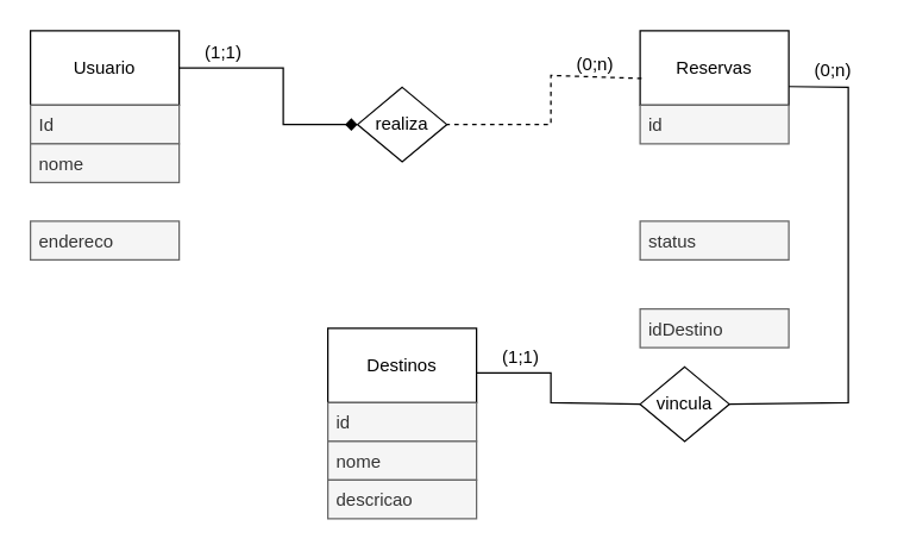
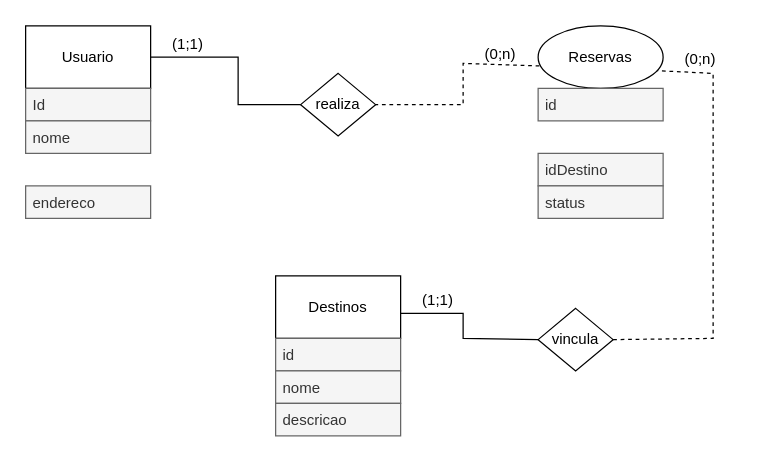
  <mxCell id="0" />
  <mxCell id="1" parent="0" />
  <mxCell id="2" value="Usuario" style="html=1;dashed=0;whiteSpace=wrap;" vertex="1" parent="1"><mxGeometry x="20" y="20" width="100" height="50" as="geometry" /></mxCell>
  <mxCell id="3" value="&lt;div&gt;Destinos&lt;/div&gt;" style="html=1;dashed=0;whiteSpace=wrap;" vertex="1" parent="1"><mxGeometry x="220" y="220" width="100" height="50" as="geometry" /></mxCell>
- <mxCell id="4" value="&lt;div&gt;Reservas&lt;/div&gt;" style="html=1;dashed=0;whiteSpace=wrap;" vertex="1" parent="1"><mxGeometry x="430" y="20" width="100" height="50" as="geometry" /></mxCell>
+ <mxCell id="4" value="&lt;div&gt;Reservas&lt;/div&gt;" style="ellipse;html=1;dashed=0;whiteSpace=wrap;" vertex="1" parent="1"><mxGeometry x="430" y="20" width="100" height="50" as="geometry" /></mxCell>
  <mxCell id="5" value="&lt;div&gt;Id&lt;/div&gt;&lt;div&gt;&lt;br&gt;&lt;/div&gt;" style="text;strokeColor=#666666;fillColor=#f5f5f5;align=left;verticalAlign=top;spacingLeft=4;spacingRight=4;overflow=hidden;rotatable=0;points=[[0,0.5],[1,0.5]];portConstraint=eastwest;whiteSpace=wrap;html=1;fillStyle=auto;fontColor=#333333;" vertex="1" parent="1"><mxGeometry x="20" y="70" width="100" height="26" as="geometry" /></mxCell>
  <mxCell id="6" value="nome" style="text;strokeColor=#666666;fillColor=#f5f5f5;align=left;verticalAlign=top;spacingLeft=4;spacingRight=4;overflow=hidden;rotatable=0;points=[[0,0.5],[1,0.5]];portConstraint=eastwest;whiteSpace=wrap;html=1;fontColor=#333333;" vertex="1" parent="1"><mxGeometry x="20" y="96" width="100" height="26" as="geometry" /></mxCell>
  <mxCell id="7" value="endereco" style="text;strokeColor=#666666;fillColor=#f5f5f5;align=left;verticalAlign=top;spacingLeft=4;spacingRight=4;overflow=hidden;rotatable=0;points=[[0,0.5],[1,0.5]];portConstraint=eastwest;whiteSpace=wrap;html=1;fontColor=#333333;" vertex="1" parent="1"><mxGeometry x="20" y="148" width="100" height="26" as="geometry" /></mxCell>
  <mxCell id="8" value="id" style="text;strokeColor=#666666;fillColor=#f5f5f5;align=left;verticalAlign=top;spacingLeft=4;spacingRight=4;overflow=hidden;rotatable=0;points=[[0,0.5],[1,0.5]];portConstraint=eastwest;whiteSpace=wrap;html=1;fontColor=#333333;" vertex="1" parent="1"><mxGeometry x="220" y="270" width="100" height="26" as="geometry" /></mxCell>
  <mxCell id="9" value="nome" style="text;strokeColor=#666666;fillColor=#f5f5f5;align=left;verticalAlign=top;spacingLeft=4;spacingRight=4;overflow=hidden;rotatable=0;points=[[0,0.5],[1,0.5]];portConstraint=eastwest;whiteSpace=wrap;html=1;fontColor=#333333;" vertex="1" parent="1"><mxGeometry x="220" y="296" width="100" height="26" as="geometry" /></mxCell>
  <mxCell id="10" value="descricao" style="text;strokeColor=#666666;fillColor=#f5f5f5;align=left;verticalAlign=top;spacingLeft=4;spacingRight=4;overflow=hidden;rotatable=0;points=[[0,0.5],[1,0.5]];portConstraint=eastwest;whiteSpace=wrap;html=1;fontColor=#333333;" vertex="1" parent="1"><mxGeometry x="220" y="322" width="100" height="26" as="geometry" /></mxCell>
  <mxCell id="11" value="id" style="text;strokeColor=#666666;fillColor=#f5f5f5;align=left;verticalAlign=top;spacingLeft=4;spacingRight=4;overflow=hidden;rotatable=0;points=[[0,0.5],[1,0.5]];portConstraint=eastwest;whiteSpace=wrap;html=1;fontColor=#333333;" vertex="1" parent="1"><mxGeometry x="430" y="70" width="100" height="26" as="geometry" /></mxCell>
- <mxCell id="12" value="&lt;div&gt;idDestino&lt;/div&gt;" style="text;strokeColor=#666666;fillColor=#f5f5f5;align=left;verticalAlign=top;spacingLeft=4;spacingRight=4;overflow=hidden;rotatable=0;points=[[0,0.5],[1,0.5]];portConstraint=eastwest;whiteSpace=wrap;html=1;fontColor=#333333;" vertex="1" parent="1"><mxGeometry x="430" y="207" width="100" height="26" as="geometry" /></mxCell>
+ <mxCell id="12" value="&lt;div&gt;idDestino&lt;/div&gt;" style="text;strokeColor=#666666;fillColor=#f5f5f5;align=left;verticalAlign=top;spacingLeft=4;spacingRight=4;overflow=hidden;rotatable=0;points=[[0,0.5],[1,0.5]];portConstraint=eastwest;whiteSpace=wrap;html=1;fontColor=#333333;" vertex="1" parent="1"><mxGeometry x="430" y="122" width="100" height="26" as="geometry" /></mxCell>
  <mxCell id="13" value="status" style="text;strokeColor=#666666;fillColor=#f5f5f5;align=left;verticalAlign=top;spacingLeft=4;spacingRight=4;overflow=hidden;rotatable=0;points=[[0,0.5],[1,0.5]];portConstraint=eastwest;whiteSpace=wrap;html=1;fontColor=#333333;" vertex="1" parent="1"><mxGeometry x="430" y="148" width="100" height="26" as="geometry" /></mxCell>
  <mxCell id="14" value="&lt;div&gt;realiza&lt;/div&gt;" style="shape=rhombus;html=1;dashed=0;whiteSpace=wrap;perimeter=rhombusPerimeter;" vertex="1" parent="1"><mxGeometry x="240" y="58" width="60" height="50" as="geometry" /></mxCell>
  <mxCell id="15" value="" style="endArrow=none;html=1;rounded=0;entryX=1;entryY=0.5;entryDx=0;entryDy=0;exitX=0.01;exitY=0.64;exitDx=0;exitDy=0;exitPerimeter=0;dashed=1;" edge="1" parent="1" source="4" target="14"><mxGeometry width="50" height="50" relative="1" as="geometry"><mxPoint x="280" y="230" as="sourcePoint" /><mxPoint x="330" y="180" as="targetPoint" /><Array as="points"><mxPoint x="370" y="50" /><mxPoint x="370" y="83" /></Array></mxGeometry></mxCell>
- <mxCell id="16" value="" style="endArrow=diamond;html=1;rounded=0;exitX=1;exitY=0.5;exitDx=0;exitDy=0;entryX=0;entryY=0.5;entryDx=0;entryDy=0;" edge="1" parent="1" source="2" target="14"><mxGeometry width="50" height="50" relative="1" as="geometry"><mxPoint x="280" y="230" as="sourcePoint" /><mxPoint x="330" y="180" as="targetPoint" /><Array as="points"><mxPoint x="190" y="45" /><mxPoint x="190" y="83" /></Array></mxGeometry></mxCell>
+ <mxCell id="16" value="" style="endArrow=none;html=1;rounded=0;exitX=1;exitY=0.5;exitDx=0;exitDy=0;entryX=0;entryY=0.5;entryDx=0;entryDy=0;" edge="1" parent="1" source="2" target="14"><mxGeometry width="50" height="50" relative="1" as="geometry"><mxPoint x="280" y="230" as="sourcePoint" /><mxPoint x="330" y="180" as="targetPoint" /><Array as="points"><mxPoint x="190" y="45" /><mxPoint x="190" y="83" /></Array></mxGeometry></mxCell>
  <mxCell id="17" value="&lt;div&gt;vincula&lt;/div&gt;" style="shape=rhombus;html=1;dashed=0;whiteSpace=wrap;perimeter=rhombusPerimeter;" vertex="1" parent="1"><mxGeometry x="430" y="246" width="60" height="50" as="geometry" /></mxCell>
- <mxCell id="18" value="" style="endArrow=none;html=1;rounded=0;exitX=1;exitY=0.5;exitDx=0;exitDy=0;entryX=1;entryY=0.75;entryDx=0;entryDy=0;" edge="1" parent="1" source="17" target="4"><mxGeometry width="50" height="50" relative="1" as="geometry"><mxPoint x="460" y="246" as="sourcePoint" /><mxPoint x="570" y="50" as="targetPoint" /><Array as="points"><mxPoint x="570" y="270" /><mxPoint x="570" y="58" /></Array></mxGeometry></mxCell>
+ <mxCell id="18" value="" style="endArrow=none;html=1;rounded=0;exitX=1;exitY=0.5;exitDx=0;exitDy=0;entryX=1;entryY=0.75;entryDx=0;entryDy=0;dashed=1;" edge="1" parent="1" source="17" target="4"><mxGeometry width="50" height="50" relative="1" as="geometry"><mxPoint x="460" y="246" as="sourcePoint" /><mxPoint x="570" y="50" as="targetPoint" /><Array as="points"><mxPoint x="570" y="270" /><mxPoint x="570" y="58" /></Array></mxGeometry></mxCell>
  <mxCell id="19" value="" style="endArrow=none;html=1;rounded=0;entryX=0;entryY=0.5;entryDx=0;entryDy=0;" edge="1" parent="1" target="17"><mxGeometry width="50" height="50" relative="1" as="geometry"><mxPoint x="320" y="250" as="sourcePoint" /><mxPoint x="370" y="270" as="targetPoint" /><Array as="points"><mxPoint x="370" y="250" /><mxPoint x="370" y="270" /></Array></mxGeometry></mxCell>
  <mxCell id="20" value="(1;1)" style="text;html=1;strokeColor=none;fillColor=none;align=center;verticalAlign=middle;whiteSpace=wrap;rounded=0;" vertex="1" parent="1"><mxGeometry x="120" y="20" width="60" height="30" as="geometry" /></mxCell>
  <mxCell id="21" value="(0;n)" style="text;html=1;strokeColor=none;fillColor=none;align=center;verticalAlign=middle;whiteSpace=wrap;rounded=0;" vertex="1" parent="1"><mxGeometry x="370" y="28" width="60" height="30" as="geometry" /></mxCell>
  <mxCell id="22" value="(1;1)" style="text;html=1;strokeColor=none;fillColor=none;align=center;verticalAlign=middle;whiteSpace=wrap;rounded=0;" vertex="1" parent="1"><mxGeometry x="320" y="225" width="60" height="30" as="geometry" /></mxCell>
  <mxCell id="23" value="(0;n)" style="text;html=1;strokeColor=none;fillColor=none;align=center;verticalAlign=middle;whiteSpace=wrap;rounded=0;" vertex="1" parent="1"><mxGeometry x="530" y="32" width="60" height="30" as="geometry" /></mxCell>
